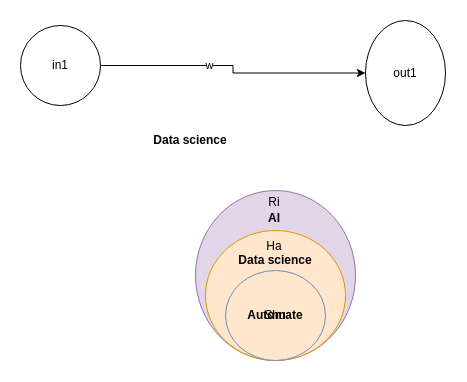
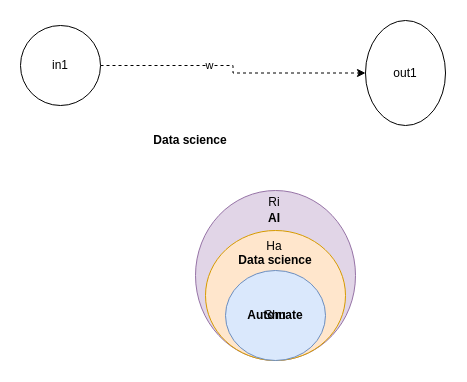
  <mxCell id="0" />
  <mxCell id="1" parent="0" />
- <mxCell id="2" style="edgeStyle=orthogonalEdgeStyle;rounded=0;orthogonalLoop=1;jettySize=auto;html=1;exitX=1;exitY=0.5;exitDx=0;exitDy=0;" parent="1" source="4" target="5" edge="1"><mxGeometry relative="1" as="geometry" /></mxCell>
+ <mxCell id="2" style="edgeStyle=orthogonalEdgeStyle;rounded=0;orthogonalLoop=1;jettySize=auto;html=1;exitX=1;exitY=0.5;exitDx=0;exitDy=0;dashed=1;" parent="1" source="4" target="5" edge="1"><mxGeometry relative="1" as="geometry" /></mxCell>
  <mxCell id="3" value="w" style="edgeLabel;html=1;align=center;verticalAlign=middle;resizable=0;points=[];" parent="2" vertex="1" connectable="0"><mxGeometry x="-0.21" y="1" relative="1" as="geometry"><mxPoint as="offset" /></mxGeometry></mxCell>
  <mxCell id="4" value="in1" style="ellipse;whiteSpace=wrap;html=1;aspect=fixed;" parent="1" vertex="1"><mxGeometry x="20" y="25" width="80" height="80" as="geometry" /></mxCell>
  <mxCell id="5" value="out1" style="ellipse;whiteSpace=wrap;html=1;aspect=fixed;" parent="1" vertex="1"><mxGeometry x="365" y="20" width="80" height="105" as="geometry" /></mxCell>
  <mxCell id="6" value="" style="ellipse;whiteSpace=wrap;html=1;fillColor=#e1d5e7;strokeColor=#9673a6;" vertex="1" parent="1"><mxGeometry x="195" y="190" width="160" height="170" as="geometry" /></mxCell>
  <mxCell id="7" value="Data science" style="text;html=1;strokeColor=none;fillColor=none;align=center;verticalAlign=middle;whiteSpace=wrap;rounded=0;fontStyle=1" vertex="1" parent="1"><mxGeometry x="145" y="130" width="90" height="20" as="geometry" /></mxCell>
  <mxCell id="8" value="AI" style="text;html=1;strokeColor=none;fillColor=none;align=center;verticalAlign=middle;whiteSpace=wrap;rounded=0;fontStyle=1" vertex="1" parent="1"><mxGeometry x="254" y="208" width="40" height="20" as="geometry" /></mxCell>
  <mxCell id="9" value="" style="ellipse;whiteSpace=wrap;html=1;fillColor=#ffe6cc;strokeColor=#d79b00;" vertex="1" parent="1"><mxGeometry x="205" y="230" width="140" height="130" as="geometry" /></mxCell>
  <mxCell id="10" value="Data science" style="text;html=1;strokeColor=none;fillColor=none;align=center;verticalAlign=middle;whiteSpace=wrap;rounded=0;fontStyle=1" vertex="1" parent="1"><mxGeometry x="230" y="250" width="90" height="20" as="geometry" /></mxCell>
- <mxCell id="11" value="Automate" style="ellipse;whiteSpace=wrap;html=1;fillColor=#ffe6cc;strokeColor=#6c8ebf;fontStyle=1;" vertex="1" parent="1"><mxGeometry x="225" y="270" width="100" height="90" as="geometry" /></mxCell>
+ <mxCell id="11" value="Automate" style="ellipse;whiteSpace=wrap;html=1;fillColor=#dae8fc;strokeColor=#6c8ebf;fontStyle=1" vertex="1" parent="1"><mxGeometry x="225" y="270" width="100" height="90" as="geometry" /></mxCell>
  <mxCell id="12" value="Shu" style="text;html=1;strokeColor=none;fillColor=none;align=center;verticalAlign=middle;whiteSpace=wrap;rounded=0;" vertex="1" parent="1"><mxGeometry x="255" y="305" width="40" height="20" as="geometry" /></mxCell>
  <mxCell id="13" value="Ha" style="text;html=1;strokeColor=none;fillColor=none;align=center;verticalAlign=middle;whiteSpace=wrap;rounded=0;" vertex="1" parent="1"><mxGeometry x="254" y="236" width="40" height="20" as="geometry" /></mxCell>
  <mxCell id="14" value="Ri" style="text;html=1;strokeColor=none;fillColor=none;align=center;verticalAlign=middle;whiteSpace=wrap;rounded=0;" vertex="1" parent="1"><mxGeometry x="254" y="192" width="40" height="20" as="geometry" /></mxCell>
